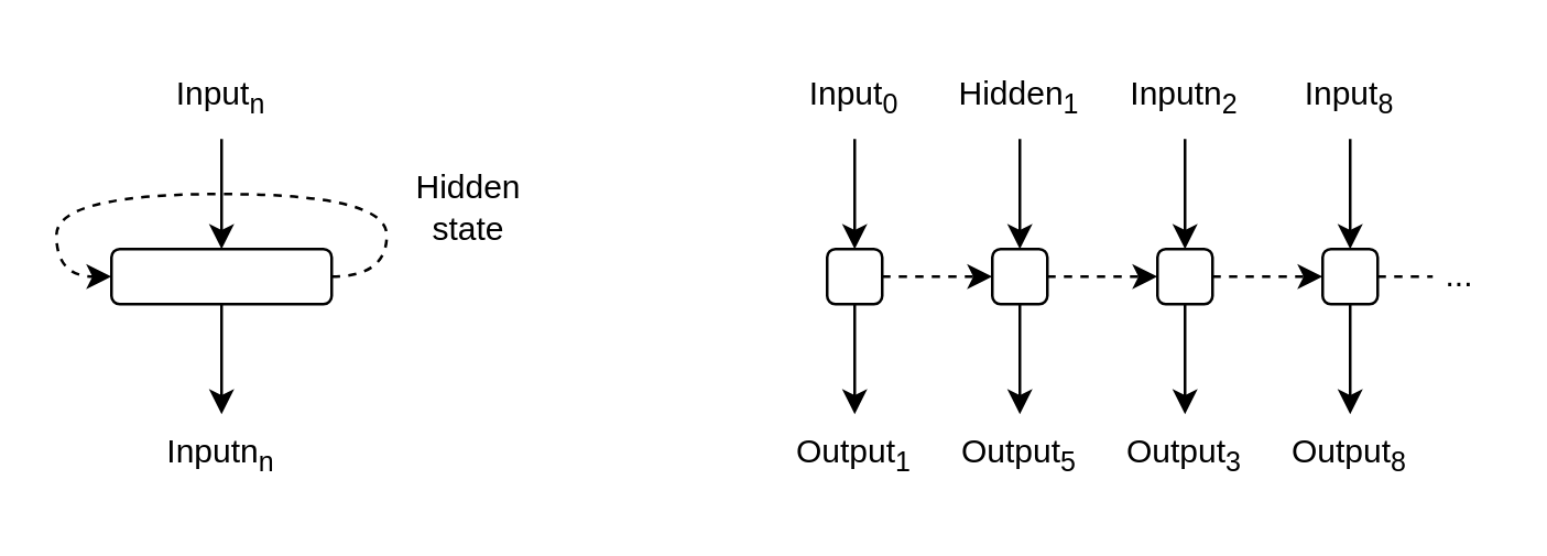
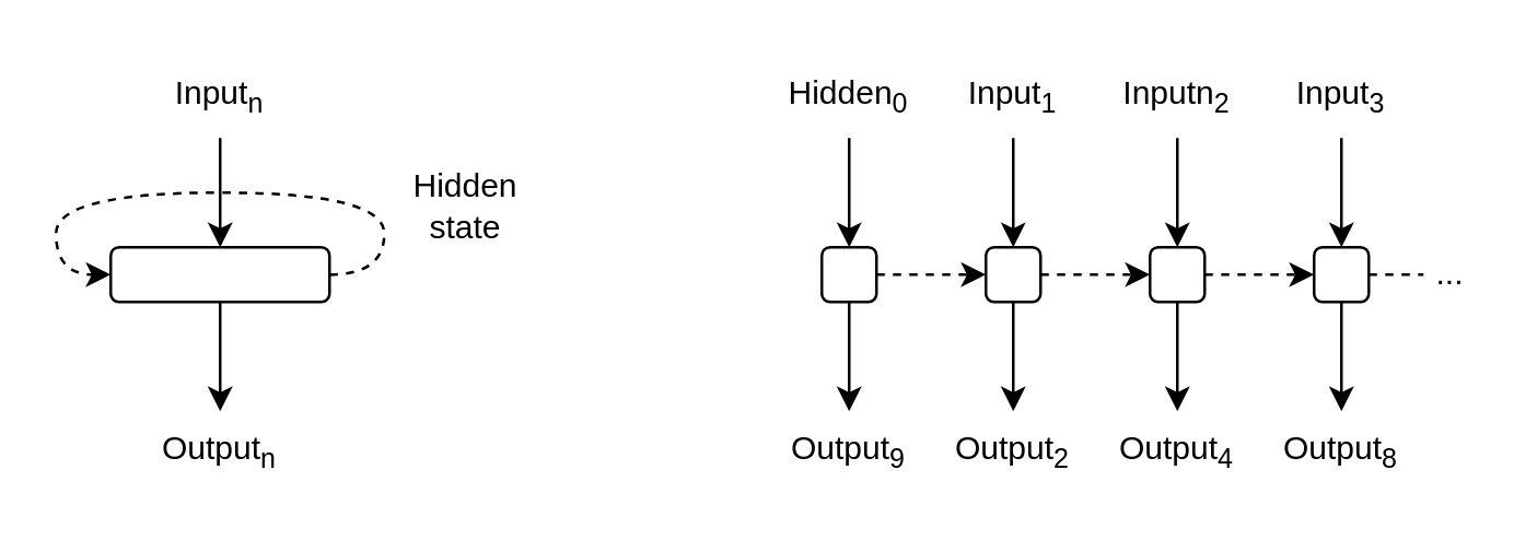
  <mxCell id="0" />
  <mxCell id="1" parent="0" />
  <mxCell id="2" value="" style="rounded=1;whiteSpace=wrap;html=1;" vertex="1" parent="1"><mxGeometry x="40" y="90" width="80" height="20" as="geometry" /></mxCell>
  <mxCell id="3" value="" style="endArrow=classic;html=1;rounded=0;entryX=0.5;entryY=0;entryDx=0;entryDy=0;" edge="1" parent="1" target="2"><mxGeometry width="50" height="50" relative="1" as="geometry"><mxPoint x="80" y="50" as="sourcePoint" /><mxPoint x="60" y="0" as="targetPoint" /></mxGeometry></mxCell>
  <mxCell id="4" value="" style="endArrow=classic;html=1;rounded=0;exitX=0.5;exitY=1;exitDx=0;exitDy=0;" edge="1" parent="1" source="2"><mxGeometry width="50" height="50" relative="1" as="geometry"><mxPoint x="30" y="210" as="sourcePoint" /><mxPoint x="80" y="150" as="targetPoint" /></mxGeometry></mxCell>
  <mxCell id="5" value="" style="curved=1;endArrow=classic;html=1;rounded=0;exitX=1;exitY=0.5;exitDx=0;exitDy=0;entryX=0;entryY=0.5;entryDx=0;entryDy=0;dashed=1;" edge="1" parent="1" source="2" target="2"><mxGeometry width="50" height="50" relative="1" as="geometry"><mxPoint x="-10" y="210" as="sourcePoint" /><mxPoint x="40" y="160" as="targetPoint" /><Array as="points"><mxPoint x="140" y="100" /><mxPoint x="140" y="70" /><mxPoint x="20" y="70" /><mxPoint x="20" y="100" /></Array></mxGeometry></mxCell>
  <mxCell id="6" value="Input&lt;sub&gt;n&lt;/sub&gt;" style="text;html=1;strokeColor=none;fillColor=none;align=center;verticalAlign=middle;whiteSpace=wrap;rounded=0;" vertex="1" parent="1"><mxGeometry x="50" y="20" width="60" height="30" as="geometry" /></mxCell>
- <mxCell id="7" value="Inputn&lt;sub&gt;n&lt;/sub&gt;" style="text;html=1;strokeColor=none;fillColor=none;align=center;verticalAlign=middle;whiteSpace=wrap;rounded=0;" vertex="1" parent="1"><mxGeometry x="50" y="150" width="60" height="30" as="geometry" /></mxCell>
+ <mxCell id="7" value="Output&lt;sub&gt;n&lt;/sub&gt;" style="text;html=1;strokeColor=none;fillColor=none;align=center;verticalAlign=middle;whiteSpace=wrap;rounded=0;" vertex="1" parent="1"><mxGeometry x="50" y="150" width="60" height="30" as="geometry" /></mxCell>
  <mxCell id="8" value="Hidden state" style="text;html=1;strokeColor=none;fillColor=none;align=center;verticalAlign=middle;whiteSpace=wrap;rounded=0;" vertex="1" parent="1"><mxGeometry x="140" y="60" width="60" height="30" as="geometry" /></mxCell>
  <mxCell id="9" value="" style="rounded=1;whiteSpace=wrap;html=1;" vertex="1" parent="1"><mxGeometry x="300" y="90" width="20" height="20" as="geometry" /></mxCell>
  <mxCell id="10" value="" style="endArrow=classic;html=1;rounded=0;entryX=0.5;entryY=0;entryDx=0;entryDy=0;" edge="1" parent="1" target="9"><mxGeometry width="50" height="50" relative="1" as="geometry"><mxPoint x="310" y="50" as="sourcePoint" /><mxPoint x="290" y="0" as="targetPoint" /></mxGeometry></mxCell>
  <mxCell id="11" value="" style="endArrow=classic;html=1;rounded=0;exitX=0.5;exitY=1;exitDx=0;exitDy=0;" edge="1" parent="1" source="9"><mxGeometry width="50" height="50" relative="1" as="geometry"><mxPoint x="260" y="210" as="sourcePoint" /><mxPoint x="310" y="150" as="targetPoint" /></mxGeometry></mxCell>
- <mxCell id="12" value="Input&lt;sub&gt;0&lt;/sub&gt;" style="text;html=1;strokeColor=none;fillColor=none;align=center;verticalAlign=middle;whiteSpace=wrap;rounded=0;" vertex="1" parent="1"><mxGeometry x="280" y="20" width="60" height="30" as="geometry" /></mxCell>
- <mxCell id="13" value="Output&lt;sub&gt;1&lt;/sub&gt;" style="text;html=1;strokeColor=none;fillColor=none;align=center;verticalAlign=middle;whiteSpace=wrap;rounded=0;" vertex="1" parent="1"><mxGeometry x="280" y="150" width="60" height="30" as="geometry" /></mxCell>
+ <mxCell id="12" value="Hidden&lt;sub&gt;0&lt;/sub&gt;" style="text;html=1;strokeColor=none;fillColor=none;align=center;verticalAlign=middle;whiteSpace=wrap;rounded=0;" vertex="1" parent="1"><mxGeometry x="280" y="20" width="60" height="30" as="geometry" /></mxCell>
+ <mxCell id="13" value="Output&lt;sub&gt;9&lt;/sub&gt;" style="text;html=1;strokeColor=none;fillColor=none;align=center;verticalAlign=middle;whiteSpace=wrap;rounded=0;" vertex="1" parent="1"><mxGeometry x="280" y="150" width="60" height="30" as="geometry" /></mxCell>
  <mxCell id="14" value="" style="endArrow=classic;html=1;rounded=0;dashed=1;exitX=1;exitY=0.5;exitDx=0;exitDy=0;entryX=0;entryY=0.5;entryDx=0;entryDy=0;" edge="1" parent="1" source="9" target="15"><mxGeometry width="50" height="50" relative="1" as="geometry"><mxPoint x="360" y="130" as="sourcePoint" /><mxPoint x="350" y="100" as="targetPoint" /></mxGeometry></mxCell>
  <mxCell id="15" value="" style="rounded=1;whiteSpace=wrap;html=1;" vertex="1" parent="1"><mxGeometry x="360" y="90" width="20" height="20" as="geometry" /></mxCell>
  <mxCell id="16" value="" style="endArrow=classic;html=1;rounded=0;entryX=0.5;entryY=0;entryDx=0;entryDy=0;" edge="1" parent="1" target="15"><mxGeometry width="50" height="50" relative="1" as="geometry"><mxPoint x="370" y="50" as="sourcePoint" /><mxPoint x="350" y="0" as="targetPoint" /></mxGeometry></mxCell>
  <mxCell id="17" value="" style="endArrow=classic;html=1;rounded=0;exitX=0.5;exitY=1;exitDx=0;exitDy=0;" edge="1" parent="1" source="15"><mxGeometry width="50" height="50" relative="1" as="geometry"><mxPoint x="320" y="210" as="sourcePoint" /><mxPoint x="370" y="150" as="targetPoint" /></mxGeometry></mxCell>
- <mxCell id="18" value="Hidden&lt;sub&gt;1&lt;/sub&gt;" style="text;html=1;strokeColor=none;fillColor=none;align=center;verticalAlign=middle;whiteSpace=wrap;rounded=0;" vertex="1" parent="1"><mxGeometry x="340" y="20" width="60" height="30" as="geometry" /></mxCell>
- <mxCell id="19" value="Output&lt;sub&gt;5&lt;/sub&gt;" style="text;html=1;strokeColor=none;fillColor=none;align=center;verticalAlign=middle;whiteSpace=wrap;rounded=0;" vertex="1" parent="1"><mxGeometry x="340" y="150" width="60" height="30" as="geometry" /></mxCell>
+ <mxCell id="18" value="Input&lt;sub&gt;1&lt;/sub&gt;" style="text;html=1;strokeColor=none;fillColor=none;align=center;verticalAlign=middle;whiteSpace=wrap;rounded=0;" vertex="1" parent="1"><mxGeometry x="340" y="20" width="60" height="30" as="geometry" /></mxCell>
+ <mxCell id="19" value="Output&lt;sub&gt;2&lt;/sub&gt;" style="text;html=1;strokeColor=none;fillColor=none;align=center;verticalAlign=middle;whiteSpace=wrap;rounded=0;" vertex="1" parent="1"><mxGeometry x="340" y="150" width="60" height="30" as="geometry" /></mxCell>
  <mxCell id="20" value="" style="endArrow=classic;html=1;rounded=0;dashed=1;exitX=1;exitY=0.5;exitDx=0;exitDy=0;entryX=0;entryY=0.5;entryDx=0;entryDy=0;" edge="1" parent="1" source="15" target="21"><mxGeometry width="50" height="50" relative="1" as="geometry"><mxPoint x="420" y="130" as="sourcePoint" /><mxPoint x="410" y="100" as="targetPoint" /></mxGeometry></mxCell>
  <mxCell id="21" value="" style="rounded=1;whiteSpace=wrap;html=1;" vertex="1" parent="1"><mxGeometry x="420" y="90" width="20" height="20" as="geometry" /></mxCell>
  <mxCell id="22" value="" style="endArrow=classic;html=1;rounded=0;entryX=0.5;entryY=0;entryDx=0;entryDy=0;" edge="1" parent="1" target="21"><mxGeometry width="50" height="50" relative="1" as="geometry"><mxPoint x="430" y="50" as="sourcePoint" /><mxPoint x="410" y="0" as="targetPoint" /></mxGeometry></mxCell>
  <mxCell id="23" value="" style="endArrow=classic;html=1;rounded=0;exitX=0.5;exitY=1;exitDx=0;exitDy=0;" edge="1" parent="1" source="21"><mxGeometry width="50" height="50" relative="1" as="geometry"><mxPoint x="380" y="210" as="sourcePoint" /><mxPoint x="430" y="150" as="targetPoint" /></mxGeometry></mxCell>
  <mxCell id="24" value="&lt;div&gt;Inputn&lt;sub&gt;2&lt;/sub&gt;&lt;/div&gt;" style="text;html=1;strokeColor=none;fillColor=none;align=center;verticalAlign=middle;whiteSpace=wrap;rounded=0;" vertex="1" parent="1"><mxGeometry x="400" y="20" width="60" height="30" as="geometry" /></mxCell>
- <mxCell id="25" value="Output&lt;sub&gt;3&lt;/sub&gt;" style="text;html=1;strokeColor=none;fillColor=none;align=center;verticalAlign=middle;whiteSpace=wrap;rounded=0;" vertex="1" parent="1"><mxGeometry x="400" y="150" width="60" height="30" as="geometry" /></mxCell>
+ <mxCell id="25" value="Output&lt;sub&gt;4&lt;/sub&gt;" style="text;html=1;strokeColor=none;fillColor=none;align=center;verticalAlign=middle;whiteSpace=wrap;rounded=0;" vertex="1" parent="1"><mxGeometry x="400" y="150" width="60" height="30" as="geometry" /></mxCell>
  <mxCell id="26" value="" style="endArrow=classic;html=1;rounded=0;dashed=1;exitX=1;exitY=0.5;exitDx=0;exitDy=0;entryX=0;entryY=0.5;entryDx=0;entryDy=0;" edge="1" parent="1" source="21" target="27"><mxGeometry width="50" height="50" relative="1" as="geometry"><mxPoint x="510" y="130" as="sourcePoint" /><mxPoint x="500" y="100" as="targetPoint" /></mxGeometry></mxCell>
  <mxCell id="27" value="" style="rounded=1;whiteSpace=wrap;html=1;" vertex="1" parent="1"><mxGeometry x="480" y="90" width="20" height="20" as="geometry" /></mxCell>
  <mxCell id="28" value="" style="endArrow=classic;html=1;rounded=0;entryX=0.5;entryY=0;entryDx=0;entryDy=0;" edge="1" parent="1" target="27"><mxGeometry width="50" height="50" relative="1" as="geometry"><mxPoint x="490" y="50" as="sourcePoint" /><mxPoint x="470" y="0" as="targetPoint" /></mxGeometry></mxCell>
  <mxCell id="29" value="" style="endArrow=classic;html=1;rounded=0;exitX=0.5;exitY=1;exitDx=0;exitDy=0;" edge="1" parent="1" source="27"><mxGeometry width="50" height="50" relative="1" as="geometry"><mxPoint x="440" y="210" as="sourcePoint" /><mxPoint x="490" y="150" as="targetPoint" /></mxGeometry></mxCell>
- <mxCell id="30" value="Input&lt;sub&gt;8&lt;/sub&gt;" style="text;html=1;strokeColor=none;fillColor=none;align=center;verticalAlign=middle;whiteSpace=wrap;rounded=0;" vertex="1" parent="1"><mxGeometry x="460" y="20" width="60" height="30" as="geometry" /></mxCell>
+ <mxCell id="30" value="Input&lt;sub&gt;3&lt;/sub&gt;" style="text;html=1;strokeColor=none;fillColor=none;align=center;verticalAlign=middle;whiteSpace=wrap;rounded=0;" vertex="1" parent="1"><mxGeometry x="460" y="20" width="60" height="30" as="geometry" /></mxCell>
  <mxCell id="31" value="&lt;div&gt;Output&lt;sub&gt;8&lt;/sub&gt;&lt;/div&gt;" style="text;html=1;strokeColor=none;fillColor=none;align=center;verticalAlign=middle;whiteSpace=wrap;rounded=0;" vertex="1" parent="1"><mxGeometry x="460" y="150" width="60" height="30" as="geometry" /></mxCell>
  <mxCell id="32" value="" style="endArrow=none;html=1;rounded=0;dashed=1;exitX=1;exitY=0.5;exitDx=0;exitDy=0;endFill=0;" edge="1" parent="1" source="27"><mxGeometry width="50" height="50" relative="1" as="geometry"><mxPoint x="530" y="130" as="sourcePoint" /><mxPoint x="520" y="100" as="targetPoint" /></mxGeometry></mxCell>
  <mxCell id="33" value="..." style="text;html=1;strokeColor=none;fillColor=none;align=center;verticalAlign=middle;whiteSpace=wrap;rounded=0;" vertex="1" parent="1"><mxGeometry x="520" y="85" width="20" height="30" as="geometry" /></mxCell>
